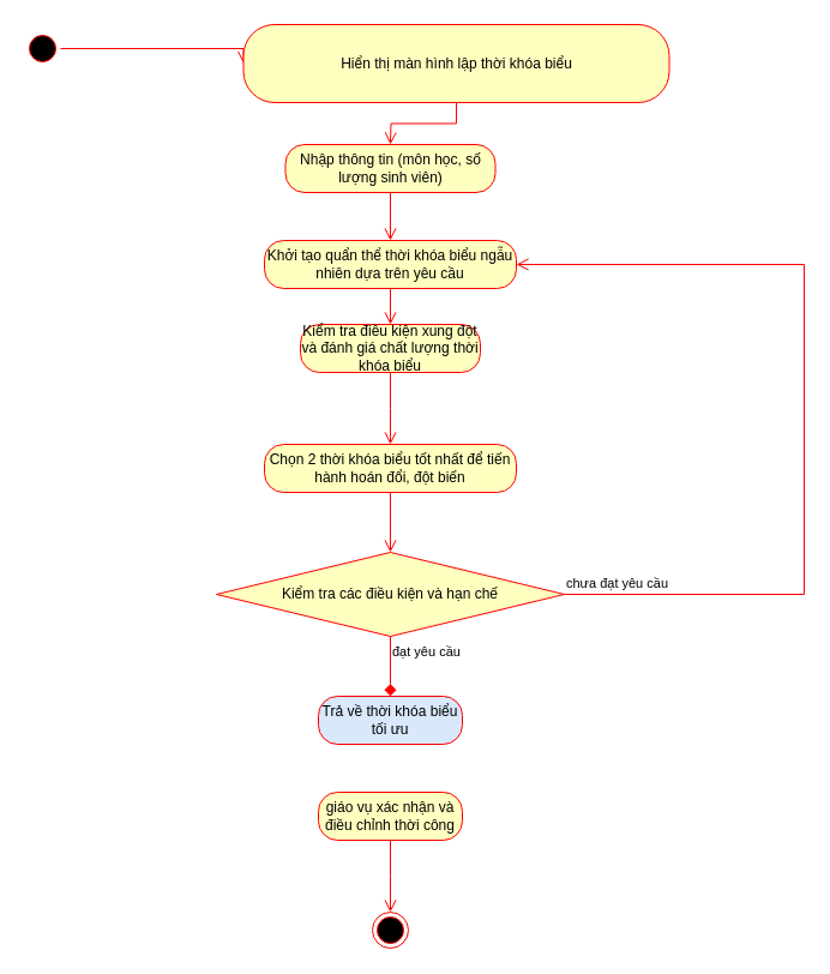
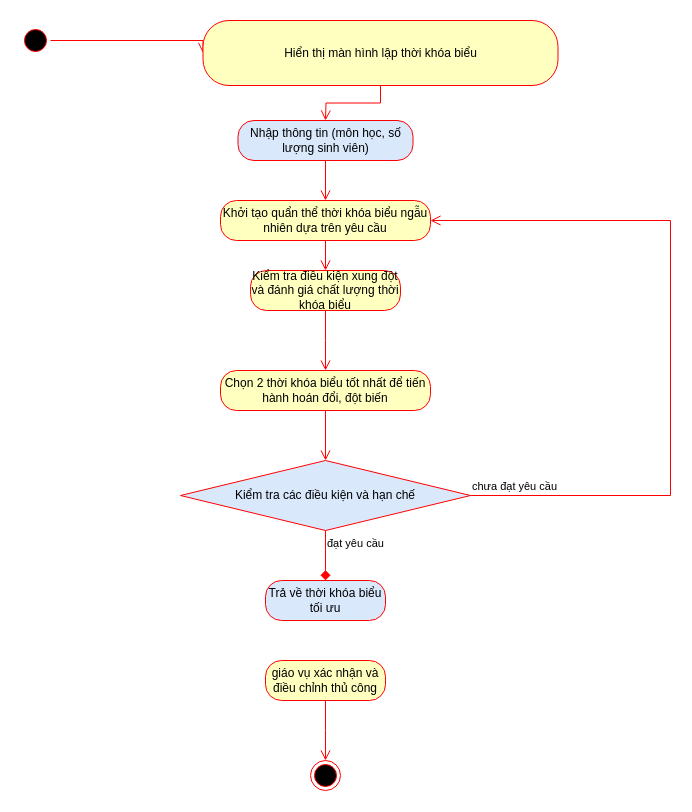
  <mxCell id="0" />
  <mxCell id="1" parent="0" />
  <mxCell id="2" value="" style="ellipse;html=1;shape=startState;fillColor=#000000;strokeColor=#ff0000;" vertex="1" parent="1"><mxGeometry x="20" y="25" width="30" height="30" as="geometry" /></mxCell>
  <mxCell id="3" value="" style="edgeStyle=orthogonalEdgeStyle;html=1;verticalAlign=bottom;endArrow=open;endSize=8;strokeColor=#ff0000;rounded=0;entryX=0;entryY=0.5;entryDx=0;entryDy=0;exitX=1;exitY=0.5;exitDx=0;exitDy=0;" edge="1" source="2" parent="1" target="4"><mxGeometry relative="1" as="geometry"><mxPoint x="120" y="-40" as="targetPoint" /><mxPoint x="-40" y="25" as="sourcePoint" /><Array as="points"><mxPoint x="50" y="40" /></Array></mxGeometry></mxCell>
  <mxCell id="4" value="Hiển thị màn hình lập thời khóa biểu" style="rounded=1;whiteSpace=wrap;html=1;arcSize=40;fontColor=#000000;fillColor=#ffffc0;strokeColor=#ff0000;" vertex="1" parent="1"><mxGeometry x="202.5" y="20" width="355" height="65" as="geometry" /></mxCell>
  <mxCell id="5" value="" style="edgeStyle=orthogonalEdgeStyle;html=1;verticalAlign=bottom;endArrow=open;endSize=8;strokeColor=#ff0000;rounded=0;" edge="1" source="4" parent="1"><mxGeometry relative="1" as="geometry"><mxPoint x="325" y="120" as="targetPoint" /></mxGeometry></mxCell>
- <mxCell id="6" value="Nhập thông tin (môn học, số lượng sinh viên)" style="rounded=1;whiteSpace=wrap;html=1;arcSize=40;fontColor=#000000;fillColor=#ffffc0;strokeColor=#ff0000;" vertex="1" parent="1"><mxGeometry x="237.5" y="120" width="175" height="40" as="geometry" /></mxCell>
+ <mxCell id="6" value="Nhập thông tin (môn học, số lượng sinh viên)" style="rounded=1;whiteSpace=wrap;html=1;arcSize=40;fontColor=#000000;fillColor=#dae8fc;strokeColor=#ff0000;" vertex="1" parent="1"><mxGeometry x="237.5" y="120" width="175" height="40" as="geometry" /></mxCell>
  <mxCell id="7" value="" style="edgeStyle=orthogonalEdgeStyle;html=1;verticalAlign=bottom;endArrow=open;endSize=8;strokeColor=#ff0000;rounded=0;entryX=0.5;entryY=0;entryDx=0;entryDy=0;" edge="1" source="6" parent="1" target="8"><mxGeometry relative="1" as="geometry"><mxPoint x="325" y="220" as="targetPoint" /></mxGeometry></mxCell>
  <mxCell id="8" value="Khởi tạo quẩn thể thời khóa biểu&amp;nbsp;ngẫu nhiên dựa trên yêu cầu" style="rounded=1;whiteSpace=wrap;html=1;arcSize=40;fontColor=#000000;fillColor=#ffffc0;strokeColor=#ff0000;" vertex="1" parent="1"><mxGeometry x="220" y="200" width="210" height="40" as="geometry" /></mxCell>
  <mxCell id="9" value="" style="edgeStyle=orthogonalEdgeStyle;html=1;verticalAlign=bottom;endArrow=open;endSize=8;strokeColor=#ff0000;rounded=0;entryX=0.5;entryY=0;entryDx=0;entryDy=0;" edge="1" source="8" parent="1" target="10"><mxGeometry relative="1" as="geometry"><mxPoint x="325" y="340" as="targetPoint" /><Array as="points" /></mxGeometry></mxCell>
  <mxCell id="10" value="Kiểm tra điều kiện xung đột và đánh giá chất lượng thời khóa biểu" style="rounded=1;whiteSpace=wrap;html=1;arcSize=40;fontColor=#000000;fillColor=#ffffc0;strokeColor=#ff0000;" vertex="1" parent="1"><mxGeometry x="250" y="270" width="150" height="40" as="geometry" /></mxCell>
  <mxCell id="11" value="" style="edgeStyle=orthogonalEdgeStyle;html=1;verticalAlign=bottom;endArrow=open;endSize=8;strokeColor=#ff0000;rounded=0;" edge="1" source="10" parent="1"><mxGeometry relative="1" as="geometry"><mxPoint x="325" y="370" as="targetPoint" /></mxGeometry></mxCell>
  <mxCell id="12" value="Chọn 2 thời khóa biểu tốt nhất để tiến hành hoán đổi, đột biến" style="rounded=1;whiteSpace=wrap;html=1;arcSize=40;fontColor=#000000;fillColor=#ffffc0;strokeColor=#ff0000;" vertex="1" parent="1"><mxGeometry x="220" y="370" width="210" height="40" as="geometry" /></mxCell>
  <mxCell id="13" value="" style="edgeStyle=orthogonalEdgeStyle;html=1;verticalAlign=bottom;endArrow=open;endSize=8;strokeColor=#ff0000;rounded=0;entryX=0.5;entryY=0;entryDx=0;entryDy=0;" edge="1" source="12" parent="1" target="14"><mxGeometry relative="1" as="geometry"><mxPoint x="325" y="470" as="targetPoint" /></mxGeometry></mxCell>
- <mxCell id="14" value="Kiểm tra các điều kiện và hạn chế" style="rhombus;whiteSpace=wrap;html=1;fontColor=#000000;fillColor=#ffffc0;strokeColor=#ff0000;" vertex="1" parent="1"><mxGeometry x="180" y="460" width="290" height="70" as="geometry" /></mxCell>
+ <mxCell id="14" value="Kiểm tra các điều kiện và hạn chế" style="rhombus;whiteSpace=wrap;html=1;fontColor=#000000;fillColor=#dae8fc;strokeColor=#ff0000;" vertex="1" parent="1"><mxGeometry x="180" y="460" width="290" height="70" as="geometry" /></mxCell>
  <mxCell id="15" value="chưa đạt yêu cầu" style="edgeStyle=orthogonalEdgeStyle;html=1;align=left;verticalAlign=bottom;endArrow=open;endSize=8;strokeColor=#ff0000;rounded=0;entryX=1;entryY=0.5;entryDx=0;entryDy=0;exitX=1;exitY=0.5;exitDx=0;exitDy=0;" edge="1" source="14" parent="1" target="8"><mxGeometry x="-1" relative="1" as="geometry"><mxPoint x="610" y="220" as="targetPoint" /><Array as="points"><mxPoint x="670" y="495" /><mxPoint x="670" y="220" /></Array></mxGeometry></mxCell>
  <mxCell id="16" value="đạt yêu cầu" style="edgeStyle=orthogonalEdgeStyle;html=1;align=left;verticalAlign=top;endArrow=diamond;endSize=8;strokeColor=#ff0000;rounded=0;" edge="1" source="14" parent="1" target="17"><mxGeometry x="-1" relative="1" as="geometry"><mxPoint x="360" y="640" as="targetPoint" /><Array as="points"><mxPoint x="325" y="610" /><mxPoint x="361" y="610" /></Array></mxGeometry></mxCell>
  <mxCell id="17" value="Trả về thời khóa biểu tối ưu" style="rounded=1;whiteSpace=wrap;html=1;arcSize=40;fontColor=#000000;fillColor=#dae8fc;strokeColor=#ff0000;" vertex="1" parent="1"><mxGeometry x="265" y="580" width="120" height="40" as="geometry" /></mxCell>
- <mxCell id="18" value="giáo vụ xác nhận và điều chỉnh thời công" style="rounded=1;whiteSpace=wrap;html=1;arcSize=40;fontColor=#000000;fillColor=#ffffc0;strokeColor=#FF0000;" vertex="1" parent="1"><mxGeometry x="265" y="660" width="120" height="40" as="geometry" /></mxCell>
+ <mxCell id="18" value="giáo vụ xác nhận và điều chỉnh thủ công" style="rounded=1;whiteSpace=wrap;html=1;arcSize=40;fontColor=#000000;fillColor=#ffffc0;strokeColor=#FF0000;" vertex="1" parent="1"><mxGeometry x="265" y="660" width="120" height="40" as="geometry" /></mxCell>
  <mxCell id="19" value="" style="edgeStyle=orthogonalEdgeStyle;html=1;verticalAlign=bottom;endArrow=open;endSize=8;strokeColor=#ff0000;rounded=0;" edge="1" source="18" parent="1"><mxGeometry relative="1" as="geometry"><mxPoint x="325" y="760" as="targetPoint" /></mxGeometry></mxCell>
  <mxCell id="20" value="" style="ellipse;html=1;shape=endState;fillColor=#000000;strokeColor=#ff0000;" vertex="1" parent="1"><mxGeometry x="310" y="760" width="30" height="30" as="geometry" /></mxCell>
